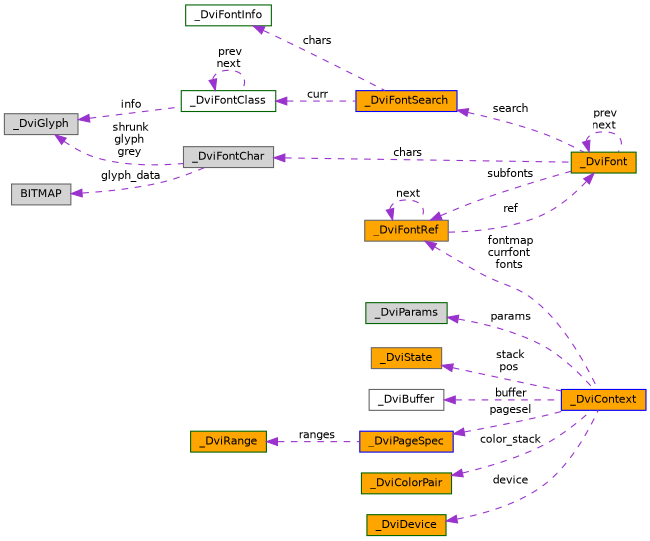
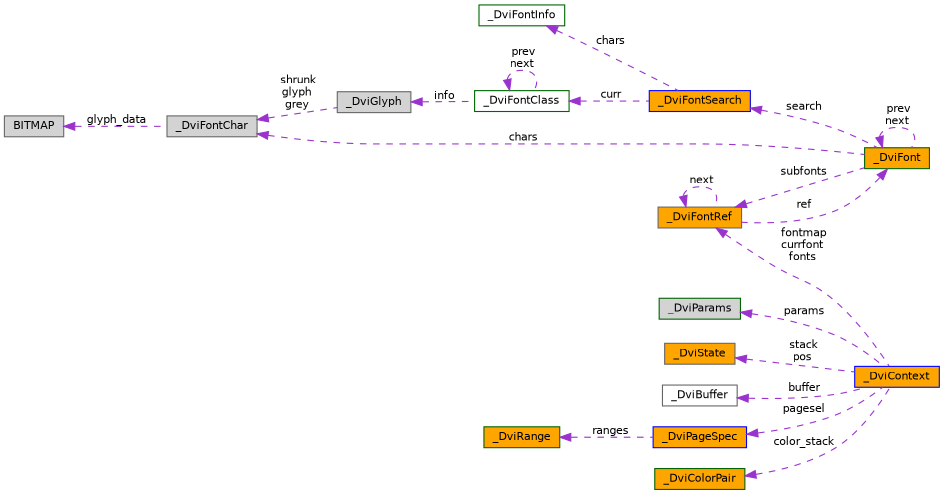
  digraph {
    rankdir=LR
    node [color=darkgreen fillcolor=orange fontname=Helvetica fontsize=10 shape=record style=filled]
    edge [color=darkorchid3 dir=back fontname=Helvetica fontsize=10 labelfontname=Helvetica labelfontsize=10 style=dashed]
    n1 [color=blue fontcolor=black height=0.2 label=_DviContext width=0.4]
    n2 [color=gray40 height=0.2 label=_DviFontRef width=0.4]
    n3 [height=0.2 label=_DviFont width=0.4]
    n4 [color=blue height=0.2 label=_DviFontSearch width=0.4]
    n5 [fillcolor=white height=0.2 label=_DviFontInfo width=0.4]
    n6 [fillcolor=white height=0.2 label=_DviFontClass width=0.4]
    n7 [color=gray40 fillcolor=lightgrey height=0.2 label=_DviFontChar width=0.4]
    n8 [color=gray40 fillcolor=lightgrey height=0.2 label=_DviGlyph width=0.4]
    n9 [color=gray40 fillcolor=lightgrey height=0.2 label=BITMAP width=0.4]
    n10 [height=0.2 label=_DviColorPair width=0.4]
-   n11 [height=0.2 label=_DviDevice width=0.4]
    n12 [fillcolor=lightgrey height=0.2 label=_DviParams width=0.4]
    n13 [color=gray40 height=0.2 label=_DviState width=0.4]
    n14 [color=gray40 fillcolor=white height=0.2 label=_DviBuffer width=0.4]
    n15 [color=blue height=0.2 label=_DviPageSpec width=0.4]
    n16 [height=0.2 label=_DviRange width=0.4]
    n2 -> n1 [label=" fontmap\ncurrfont\nfonts"]
    n2 -> n2 [label=" next"]
    n2 -> n3 [label=" subfonts"]
    n3 -> n2 [label=" ref"]
    n3 -> n3 [label=" prev\nnext"]
    n4 -> n3 [label=" search"]
    n5 -> n4 [label=" chars"]
    n6 -> n4 [label=" curr"]
    n6 -> n6 [label=" prev\nnext"]
    n7 -> n3 [label=" chars"]
    n8 -> n6 [label=" info"]
-   n8 -> n7 [label=" shrunk\nglyph\ngrey"]
+   n7 -> n8 [label=" shrunk\nglyph\ngrey"]
    n9 -> n7 [label=" glyph_data"]
    n10 -> n1 [label=" color_stack"]
-   n11 -> n1 [label=" device"]
    n12 -> n1 [label=" params"]
    n13 -> n1 [label=" stack\npos"]
    n14 -> n1 [label=" buffer"]
    n15 -> n1 [label=" pagesel"]
    n16 -> n15 [label=" ranges"]
  }
